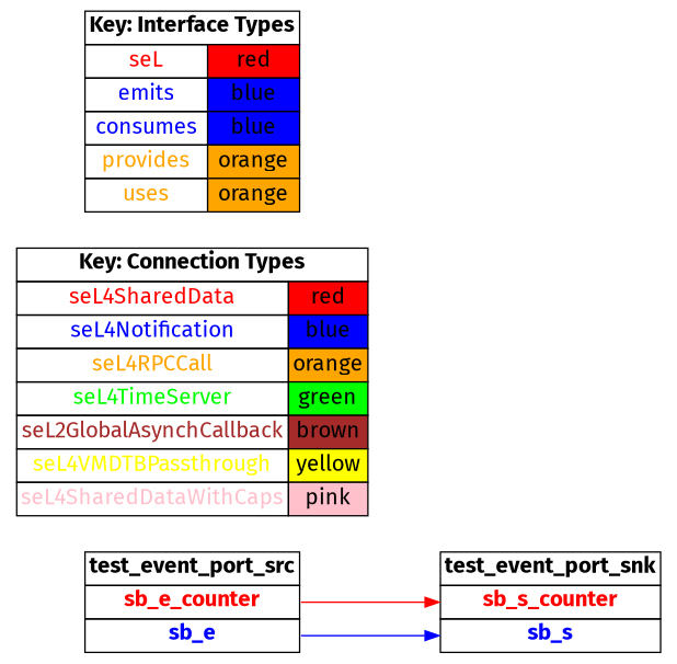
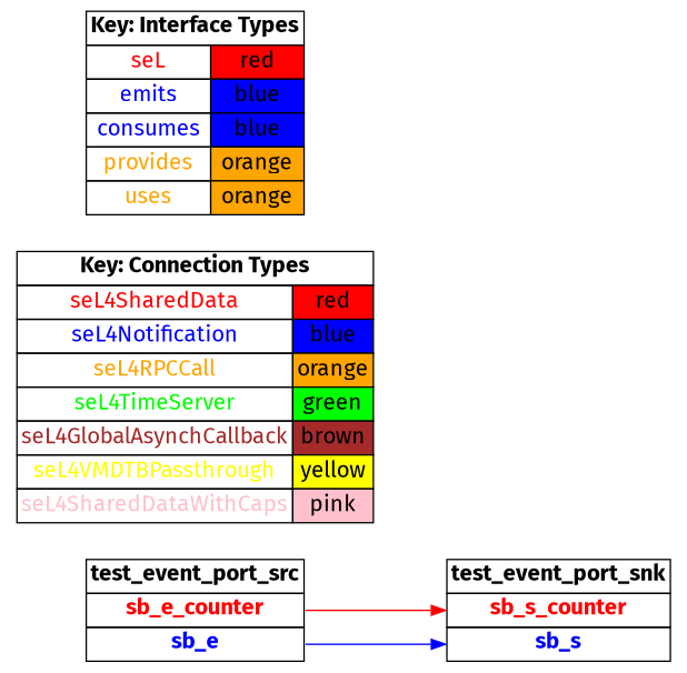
  digraph {
    fontname="Fira Sans"
    rankdir=LR
    node [fontname="Fira Sans" fontsize=16 shape=plaintext]
    edge [fontname="Fira Sans"]
    n1 [label=<     <TABLE BORDER="0" CELLBORDER="1" CELLSPACING="0">       <TR><TD><B>test_event_port_src</B></TD></TR>       <TR><TD PORT="sb_e_counter"><FONT COLOR="red"><B>sb_e_counter</B></FONT></TD></TR>       <TR><TD PORT="sb_e"><FONT COLOR="blue"><B>sb_e</B></FONT></TD></TR>"     </TABLE>   >]
    n2 [label=<     <TABLE BORDER="0" CELLBORDER="1" CELLSPACING="0">       <TR><TD><B>test_event_port_snk</B></TD></TR>       <TR><TD PORT="sb_s_counter"><FONT COLOR="red"><B>sb_s_counter</B></FONT></TD></TR>       <TR><TD PORT="sb_s"><FONT COLOR="blue"><B>sb_s</B></FONT></TD></TR>"     </TABLE>   >]
-   n3 [label=<    <TABLE BORDER="0" CELLBORDER="1" CELLSPACING="0">      <TR><TD COLSPAN="2"><B>Key: Connection Types</B></TD></TR>      <TR><TD><FONT COLOR="red">seL4SharedData</FONT></TD><TD BGCOLOR="red">red</TD></TR>      <TR><TD><FONT COLOR="blue">seL4Notification</FONT></TD><TD BGCOLOR="blue">blue</TD></TR>      <TR><TD><FONT COLOR="orange">seL4RPCCall</FONT></TD><TD BGCOLOR="orange">orange</TD></TR>      <TR><TD><FONT COLOR="green">seL4TimeServer</FONT></TD><TD BGCOLOR="green">green</TD></TR>      <TR><TD><FONT COLOR="brown">seL2GlobalAsynchCallback</FONT></TD><TD BGCOLOR="brown">brown</TD></TR>      <TR><TD><FONT COLOR="yellow">seL4VMDTBPassthrough</FONT></TD><TD BGCOLOR="yellow">yellow</TD></TR>      <TR><TD><FONT COLOR="pink">seL4SharedDataWithCaps</FONT></TD><TD BGCOLOR="pink">pink</TD></TR>    </TABLE>   >]
+   n3 [label=<    <TABLE BORDER="0" CELLBORDER="1" CELLSPACING="0">      <TR><TD COLSPAN="2"><B>Key: Connection Types</B></TD></TR>      <TR><TD><FONT COLOR="red">seL4SharedData</FONT></TD><TD BGCOLOR="red">red</TD></TR>      <TR><TD><FONT COLOR="blue">seL4Notification</FONT></TD><TD BGCOLOR="blue">blue</TD></TR>      <TR><TD><FONT COLOR="orange">seL4RPCCall</FONT></TD><TD BGCOLOR="orange">orange</TD></TR>      <TR><TD><FONT COLOR="green">seL4TimeServer</FONT></TD><TD BGCOLOR="green">green</TD></TR>      <TR><TD><FONT COLOR="brown">seL4GlobalAsynchCallback</FONT></TD><TD BGCOLOR="brown">brown</TD></TR>      <TR><TD><FONT COLOR="yellow">seL4VMDTBPassthrough</FONT></TD><TD BGCOLOR="yellow">yellow</TD></TR>      <TR><TD><FONT COLOR="pink">seL4SharedDataWithCaps</FONT></TD><TD BGCOLOR="pink">pink</TD></TR>    </TABLE>   >]
    n4 [label=<    <TABLE BORDER="0" CELLBORDER="1" CELLSPACING="0">      <TR><TD COLSPAN="2"><B>Key: Interface Types</B></TD></TR>      <TR><TD><FONT COLOR="red">seL</FONT></TD><TD BGCOLOR="red">red</TD></TR>      <TR><TD><FONT COLOR="blue">emits</FONT></TD><TD BGCOLOR="blue">blue</TD></TR>      <TR><TD><FONT COLOR="blue">consumes</FONT></TD><TD BGCOLOR="blue">blue</TD></TR>      <TR><TD><FONT COLOR="orange">provides</FONT></TD><TD BGCOLOR="orange">orange</TD></TR>      <TR><TD><FONT COLOR="orange">uses</FONT></TD><TD BGCOLOR="orange">orange</TD></TR>    </TABLE>   >]
    n1 -> n2 [color=blue headport=sb_s tailport=sb_e]
    n1 -> n2 [color=red headport=sb_s_counter tailport=sb_e_counter]
  }
